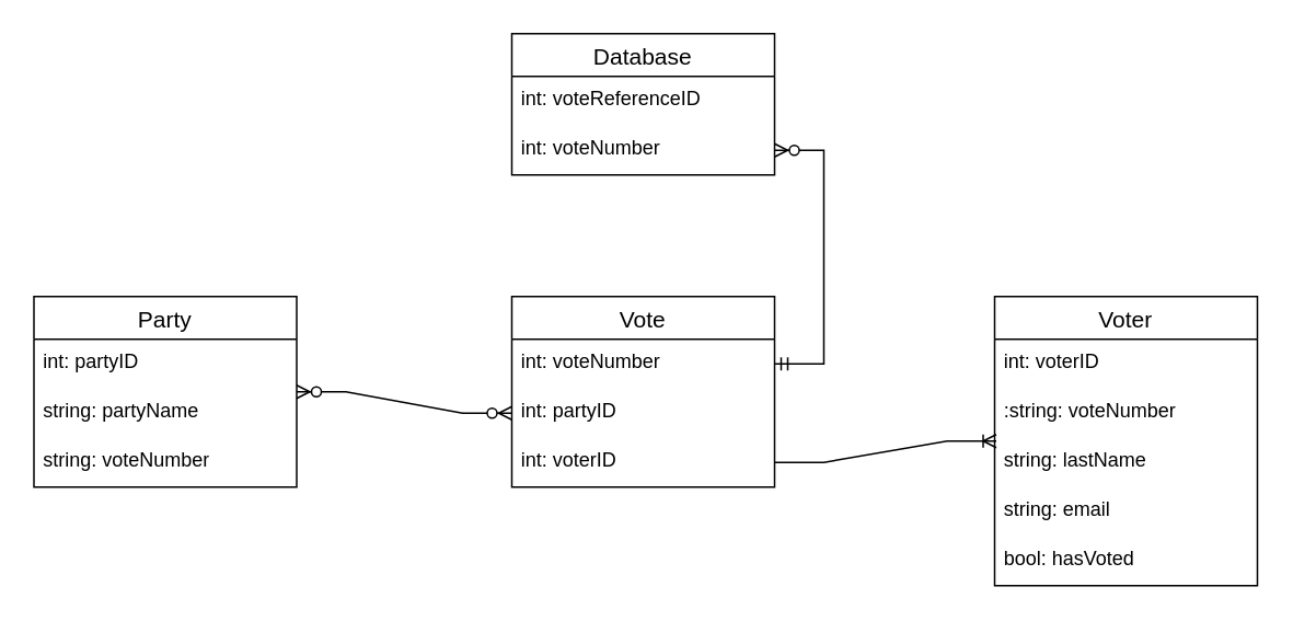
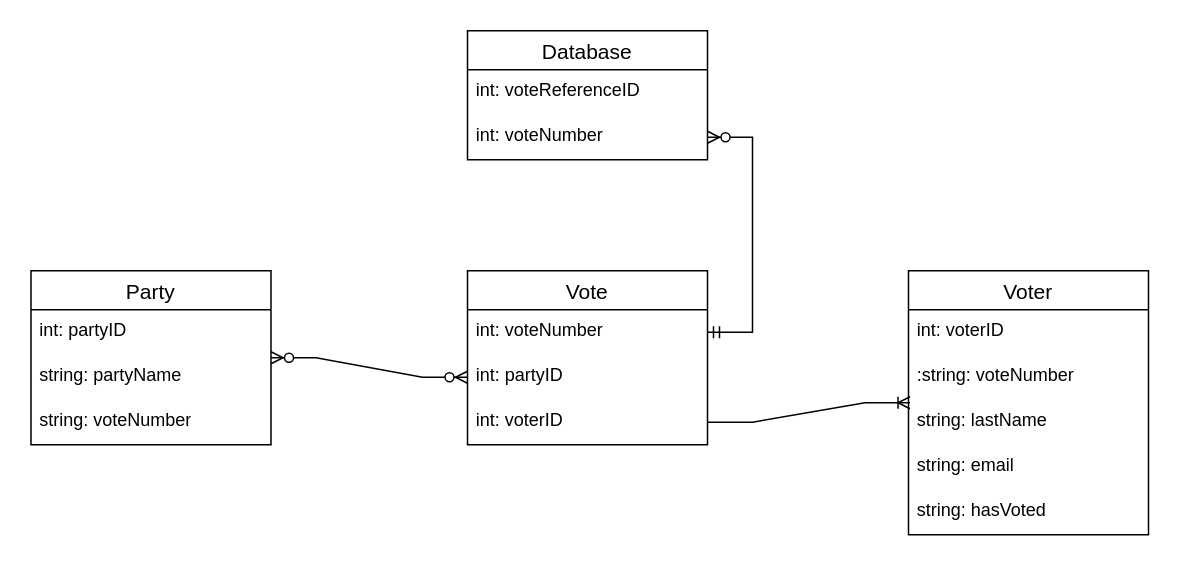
  <mxCell id="0" />
  <mxCell id="1" parent="0" />
  <mxCell id="2" value="Vote" style="swimlane;fontStyle=0;childLayout=stackLayout;horizontal=1;startSize=26;horizontalStack=0;resizeParent=1;resizeParentMax=0;resizeLast=0;collapsible=1;marginBottom=0;align=center;fontSize=14;" vertex="1" parent="1"><mxGeometry x="311" y="180" width="160" height="116" as="geometry" /></mxCell>
  <mxCell id="3" value="int: voteNumber&amp;nbsp;" style="text;strokeColor=none;fillColor=none;spacingLeft=4;spacingRight=4;overflow=hidden;rotatable=0;points=[[0,0.5],[1,0.5]];portConstraint=eastwest;fontSize=12;whiteSpace=wrap;html=1;" vertex="1" parent="2"><mxGeometry y="26" width="160" height="30" as="geometry" /></mxCell>
  <mxCell id="4" value="int: partyID" style="text;strokeColor=none;fillColor=none;spacingLeft=4;spacingRight=4;overflow=hidden;rotatable=0;points=[[0,0.5],[1,0.5]];portConstraint=eastwest;fontSize=12;whiteSpace=wrap;html=1;" vertex="1" parent="2"><mxGeometry y="56" width="160" height="30" as="geometry" /></mxCell>
  <mxCell id="5" value="int: voterID" style="text;strokeColor=none;fillColor=none;spacingLeft=4;spacingRight=4;overflow=hidden;rotatable=0;points=[[0,0.5],[1,0.5]];portConstraint=eastwest;fontSize=12;whiteSpace=wrap;html=1;" vertex="1" parent="2"><mxGeometry y="86" width="160" height="30" as="geometry" /></mxCell>
  <mxCell id="6" value="Voter" style="swimlane;fontStyle=0;childLayout=stackLayout;horizontal=1;startSize=26;horizontalStack=0;resizeParent=1;resizeParentMax=0;resizeLast=0;collapsible=1;marginBottom=0;align=center;fontSize=14;" vertex="1" parent="1"><mxGeometry x="605" y="180" width="160" height="176" as="geometry" /></mxCell>
  <mxCell id="7" value="int: voterID" style="text;strokeColor=none;fillColor=none;spacingLeft=4;spacingRight=4;overflow=hidden;rotatable=0;points=[[0,0.5],[1,0.5]];portConstraint=eastwest;fontSize=12;whiteSpace=wrap;html=1;" vertex="1" parent="6"><mxGeometry y="26" width="160" height="30" as="geometry" /></mxCell>
  <mxCell id="8" value=":string: voteNumber" style="text;strokeColor=none;fillColor=none;spacingLeft=4;spacingRight=4;overflow=hidden;rotatable=0;points=[[0,0.5],[1,0.5]];portConstraint=eastwest;fontSize=12;whiteSpace=wrap;html=1;" vertex="1" parent="6"><mxGeometry y="56" width="160" height="30" as="geometry" /></mxCell>
  <mxCell id="9" value="string: lastName" style="text;strokeColor=none;fillColor=none;spacingLeft=4;spacingRight=4;overflow=hidden;rotatable=0;points=[[0,0.5],[1,0.5]];portConstraint=eastwest;fontSize=12;whiteSpace=wrap;html=1;" vertex="1" parent="6"><mxGeometry y="86" width="160" height="30" as="geometry" /></mxCell>
  <mxCell id="10" value="string: email" style="text;strokeColor=none;fillColor=none;spacingLeft=4;spacingRight=4;overflow=hidden;rotatable=0;points=[[0,0.5],[1,0.5]];portConstraint=eastwest;fontSize=12;whiteSpace=wrap;html=1;" vertex="1" parent="6"><mxGeometry y="116" width="160" height="30" as="geometry" /></mxCell>
- <mxCell id="11" value="bool: hasVoted" style="text;strokeColor=none;fillColor=none;spacingLeft=4;spacingRight=4;overflow=hidden;rotatable=0;points=[[0,0.5],[1,0.5]];portConstraint=eastwest;fontSize=12;whiteSpace=wrap;html=1;" vertex="1" parent="6"><mxGeometry y="146" width="160" height="30" as="geometry" /></mxCell>
+ <mxCell id="11" value="string: hasVoted" style="text;strokeColor=none;fillColor=none;spacingLeft=4;spacingRight=4;overflow=hidden;rotatable=0;points=[[0,0.5],[1,0.5]];portConstraint=eastwest;fontSize=12;whiteSpace=wrap;html=1;" vertex="1" parent="6"><mxGeometry y="146" width="160" height="30" as="geometry" /></mxCell>
  <mxCell id="12" value="Party" style="swimlane;fontStyle=0;childLayout=stackLayout;horizontal=1;startSize=26;horizontalStack=0;resizeParent=1;resizeParentMax=0;resizeLast=0;collapsible=1;marginBottom=0;align=center;fontSize=14;" vertex="1" parent="1"><mxGeometry x="20" y="180" width="160" height="116" as="geometry" /></mxCell>
  <mxCell id="13" value="int: partyID" style="text;strokeColor=none;fillColor=none;spacingLeft=4;spacingRight=4;overflow=hidden;rotatable=0;points=[[0,0.5],[1,0.5]];portConstraint=eastwest;fontSize=12;whiteSpace=wrap;html=1;" vertex="1" parent="12"><mxGeometry y="26" width="160" height="30" as="geometry" /></mxCell>
  <mxCell id="14" value="string: partyName" style="text;strokeColor=none;fillColor=none;spacingLeft=4;spacingRight=4;overflow=hidden;rotatable=0;points=[[0,0.5],[1,0.5]];portConstraint=eastwest;fontSize=12;whiteSpace=wrap;html=1;" vertex="1" parent="12"><mxGeometry y="56" width="160" height="30" as="geometry" /></mxCell>
  <mxCell id="15" value="string: voteNumber" style="text;strokeColor=none;fillColor=none;spacingLeft=4;spacingRight=4;overflow=hidden;rotatable=0;points=[[0,0.5],[1,0.5]];portConstraint=eastwest;fontSize=12;whiteSpace=wrap;html=1;" vertex="1" parent="12"><mxGeometry y="86" width="160" height="30" as="geometry" /></mxCell>
  <mxCell id="16" value="" style="edgeStyle=entityRelationEdgeStyle;fontSize=12;html=1;endArrow=ERoneToMany;rounded=0;" edge="1" parent="1" source="5"><mxGeometry width="100" height="100" relative="1" as="geometry"><mxPoint x="451" y="290" as="sourcePoint" /><mxPoint x="606" y="268" as="targetPoint" /></mxGeometry></mxCell>
  <mxCell id="17" value="" style="edgeStyle=entityRelationEdgeStyle;fontSize=12;html=1;endArrow=ERzeroToMany;endFill=1;startArrow=ERzeroToMany;rounded=0;" edge="1" parent="1" source="12" target="4"><mxGeometry width="100" height="100" relative="1" as="geometry"><mxPoint x="190" y="360" as="sourcePoint" /><mxPoint x="290" y="260" as="targetPoint" /></mxGeometry></mxCell>
  <mxCell id="18" value="Database" style="swimlane;fontStyle=0;childLayout=stackLayout;horizontal=1;startSize=26;horizontalStack=0;resizeParent=1;resizeParentMax=0;resizeLast=0;collapsible=1;marginBottom=0;align=center;fontSize=14;" vertex="1" parent="1"><mxGeometry x="311" y="20" width="160" height="86" as="geometry" /></mxCell>
  <mxCell id="19" value="int: voteReferenceID" style="text;strokeColor=none;fillColor=none;spacingLeft=4;spacingRight=4;overflow=hidden;rotatable=0;points=[[0,0.5],[1,0.5]];portConstraint=eastwest;fontSize=12;whiteSpace=wrap;html=1;" vertex="1" parent="18"><mxGeometry y="26" width="160" height="30" as="geometry" /></mxCell>
  <mxCell id="20" value="int: voteNumber" style="text;strokeColor=none;fillColor=none;spacingLeft=4;spacingRight=4;overflow=hidden;rotatable=0;points=[[0,0.5],[1,0.5]];portConstraint=eastwest;fontSize=12;whiteSpace=wrap;html=1;" vertex="1" parent="18"><mxGeometry y="56" width="160" height="30" as="geometry" /></mxCell>
  <mxCell id="21" value="" style="edgeStyle=entityRelationEdgeStyle;fontSize=12;html=1;endArrow=ERzeroToMany;startArrow=ERmandOne;rounded=0;exitX=1;exitY=0.5;exitDx=0;exitDy=0;" edge="1" parent="1" source="3" target="20"><mxGeometry width="100" height="100" relative="1" as="geometry"><mxPoint x="160" y="120" as="sourcePoint" /><mxPoint x="260" y="20" as="targetPoint" /></mxGeometry></mxCell>
